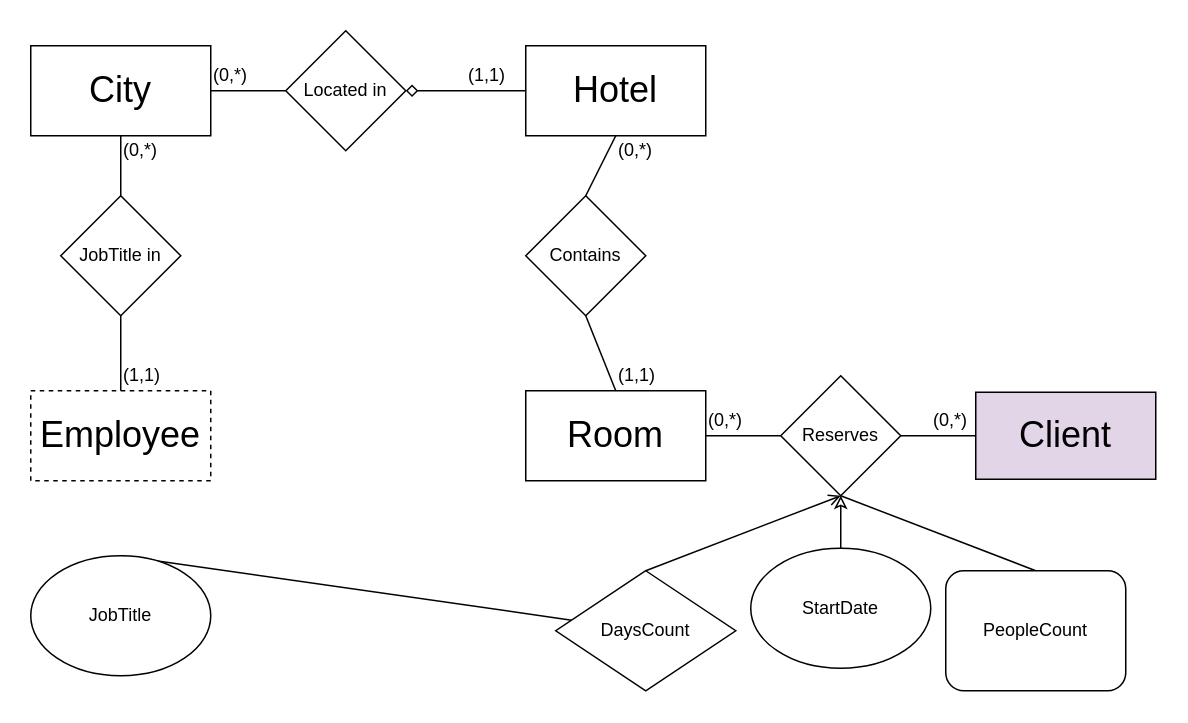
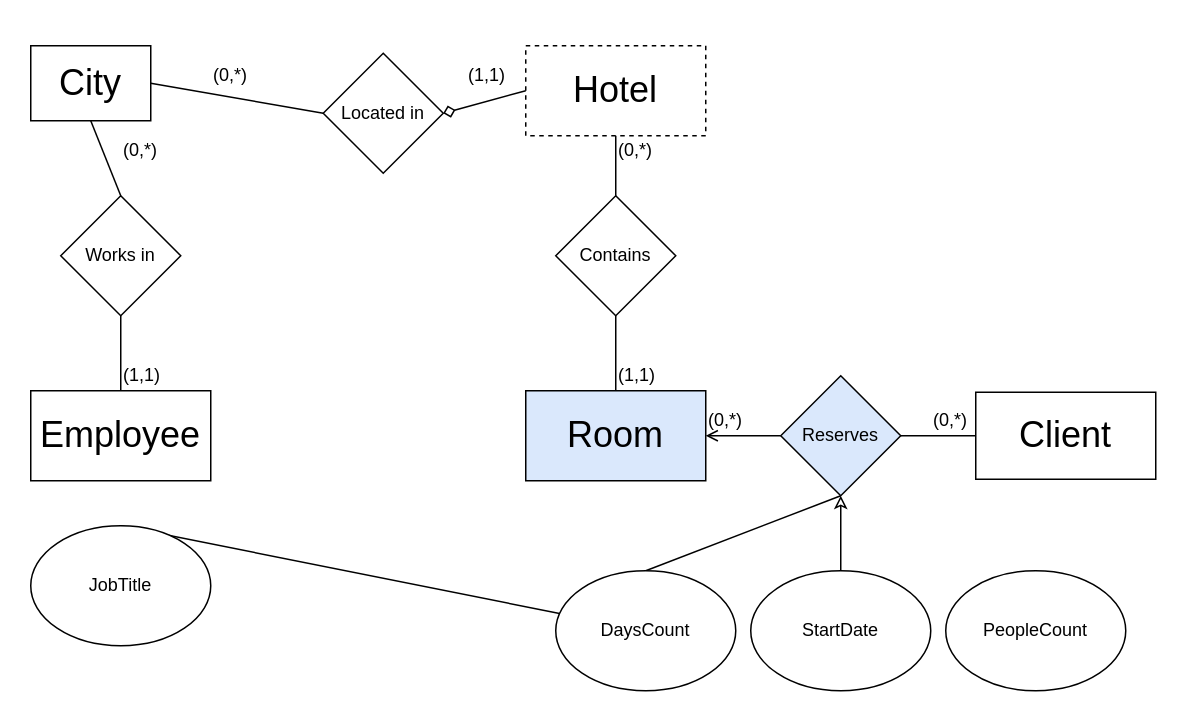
  <mxCell id="0" />
  <mxCell id="1" parent="0" />
- <mxCell id="2" value="&lt;font style=&quot;font-size: 24px&quot;&gt;Hotel&lt;br&gt;&lt;/font&gt;" style="rounded=0;whiteSpace=wrap;html=1;" parent="1" vertex="1"><mxGeometry x="350" y="30" width="120" height="60" as="geometry" /></mxCell>
- <mxCell id="3" value="&lt;font style=&quot;font-size: 24px&quot;&gt;Employee&lt;br&gt;&lt;/font&gt;" style="rounded=0;whiteSpace=wrap;html=1;dashed=1;" parent="1" vertex="1"><mxGeometry x="20" y="260" width="120" height="60" as="geometry" /></mxCell>
+ <mxCell id="2" value="&lt;font style=&quot;font-size: 24px&quot;&gt;Hotel&lt;br&gt;&lt;/font&gt;" style="rounded=0;whiteSpace=wrap;html=1;dashed=1;" parent="1" vertex="1"><mxGeometry x="350" y="30" width="120" height="60" as="geometry" /></mxCell>
+ <mxCell id="3" value="&lt;font style=&quot;font-size: 24px&quot;&gt;Employee&lt;br&gt;&lt;/font&gt;" style="rounded=0;whiteSpace=wrap;html=1;" parent="1" vertex="1"><mxGeometry x="20" y="260" width="120" height="60" as="geometry" /></mxCell>
  <mxCell id="4" style="edgeStyle=none;rounded=0;orthogonalLoop=1;jettySize=auto;html=1;exitX=0.5;exitY=0;exitDx=0;exitDy=0;endArrow=none;endFill=0;" parent="1" source="5" target="13" edge="1"><mxGeometry relative="1" as="geometry" /></mxCell>
- <mxCell id="5" value="JobTitle" style="ellipse;whiteSpace=wrap;html=1;" parent="1" vertex="1"><mxGeometry x="20" y="370" width="120" height="80" as="geometry" /></mxCell>
- <mxCell id="6" value="&lt;font style=&quot;font-size: 24px&quot;&gt;Room&lt;/font&gt;" style="rounded=0;whiteSpace=wrap;html=1;" parent="1" vertex="1"><mxGeometry x="350" y="260" width="120" height="60" as="geometry" /></mxCell>
- <mxCell id="7" value="&lt;font style=&quot;font-size: 24px&quot;&gt;Client&lt;br&gt;&lt;/font&gt;" style="rounded=0;whiteSpace=wrap;html=1;fillColor=#e1d5e7;" parent="1" vertex="1"><mxGeometry x="650" y="261" width="120" height="58" as="geometry" /></mxCell>
- <mxCell id="8" style="edgeStyle=none;rounded=0;orthogonalLoop=1;jettySize=auto;html=1;exitX=0.5;exitY=0;exitDx=0;exitDy=0;entryX=0.5;entryY=1;entryDx=0;entryDy=0;endArrow=none;endFill=0;" parent="1" source="9" target="25" edge="1"><mxGeometry relative="1" as="geometry" /></mxCell>
- <mxCell id="9" value="PeopleCount" style="whiteSpace=wrap;html=1;rounded=1;" parent="1" vertex="1"><mxGeometry x="630" y="380" width="120" height="80" as="geometry" /></mxCell>
+ <mxCell id="5" value="JobTitle" style="ellipse;whiteSpace=wrap;html=1;" parent="1" vertex="1"><mxGeometry x="20" y="350" width="120" height="80" as="geometry" /></mxCell>
+ <mxCell id="6" value="&lt;font style=&quot;font-size: 24px&quot;&gt;Room&lt;/font&gt;" style="rounded=0;whiteSpace=wrap;html=1;fillColor=#dae8fc;" parent="1" vertex="1"><mxGeometry x="350" y="260" width="120" height="60" as="geometry" /></mxCell>
+ <mxCell id="7" value="&lt;font style=&quot;font-size: 24px&quot;&gt;Client&lt;br&gt;&lt;/font&gt;" style="rounded=0;whiteSpace=wrap;html=1;" parent="1" vertex="1"><mxGeometry x="650" y="261" width="120" height="58" as="geometry" /></mxCell>
+ <mxCell id="9" value="PeopleCount" style="ellipse;whiteSpace=wrap;html=1;" parent="1" vertex="1"><mxGeometry x="630" y="380" width="120" height="80" as="geometry" /></mxCell>
  <mxCell id="10" style="edgeStyle=none;rounded=0;orthogonalLoop=1;jettySize=auto;html=1;exitX=0.5;exitY=0;exitDx=0;exitDy=0;entryX=0.5;entryY=1;entryDx=0;entryDy=0;endArrow=classic;endFill=0;" parent="1" source="11" target="25" edge="1"><mxGeometry relative="1" as="geometry" /></mxCell>
- <mxCell id="11" value="StartDate" style="ellipse;whiteSpace=wrap;html=1;" parent="1" vertex="1"><mxGeometry x="500" y="365" width="120" height="80" as="geometry" /></mxCell>
- <mxCell id="12" style="edgeStyle=none;rounded=0;orthogonalLoop=1;jettySize=auto;html=1;exitX=0.5;exitY=0;exitDx=0;exitDy=0;entryX=0.5;entryY=1;entryDx=0;entryDy=0;endArrow=open;endFill=0;" parent="1" source="13" target="25" edge="1"><mxGeometry relative="1" as="geometry" /></mxCell>
- <mxCell id="13" value="DaysCount&lt;br&gt;" style="rhombus;whiteSpace=wrap;html=1;" parent="1" vertex="1"><mxGeometry x="370" y="380" width="120" height="80" as="geometry" /></mxCell>
- <mxCell id="14" value="&lt;font style=&quot;font-size: 24px&quot;&gt;City&lt;br&gt;&lt;/font&gt;" style="rounded=0;whiteSpace=wrap;html=1;" parent="1" vertex="1"><mxGeometry x="20" y="30" width="120" height="60" as="geometry" /></mxCell>
- <mxCell id="15" value="Contains" style="rhombus;whiteSpace=wrap;html=1;" parent="1" vertex="1"><mxGeometry x="350" y="130" width="80" height="80" as="geometry" /></mxCell>
- <mxCell id="16" value="Located in" style="rhombus;whiteSpace=wrap;html=1;" parent="1" vertex="1"><mxGeometry x="190" y="20" width="80" height="80" as="geometry" /></mxCell>
+ <mxCell id="11" value="StartDate" style="ellipse;whiteSpace=wrap;html=1;" parent="1" vertex="1"><mxGeometry x="500" y="380" width="120" height="80" as="geometry" /></mxCell>
+ <mxCell id="12" style="edgeStyle=none;rounded=0;orthogonalLoop=1;jettySize=auto;html=1;exitX=0.5;exitY=0;exitDx=0;exitDy=0;entryX=0.5;entryY=1;entryDx=0;entryDy=0;endArrow=none;endFill=0;" parent="1" source="13" target="25" edge="1"><mxGeometry relative="1" as="geometry" /></mxCell>
+ <mxCell id="13" value="DaysCount&lt;br&gt;" style="ellipse;whiteSpace=wrap;html=1;" parent="1" vertex="1"><mxGeometry x="370" y="380" width="120" height="80" as="geometry" /></mxCell>
+ <mxCell id="14" value="&lt;font style=&quot;font-size: 24px&quot;&gt;City&lt;br&gt;&lt;/font&gt;" style="rounded=0;whiteSpace=wrap;html=1;" parent="1" vertex="1"><mxGeometry x="20" y="30" width="80" height="50" as="geometry" /></mxCell>
+ <mxCell id="15" value="Contains" style="rhombus;whiteSpace=wrap;html=1;" parent="1" vertex="1"><mxGeometry x="370" y="130" width="80" height="80" as="geometry" /></mxCell>
+ <mxCell id="16" value="Located in" style="rhombus;whiteSpace=wrap;html=1;" parent="1" vertex="1"><mxGeometry x="215" y="35" width="80" height="80" as="geometry" /></mxCell>
  <mxCell id="17" style="edgeStyle=none;rounded=0;orthogonalLoop=1;jettySize=auto;html=1;exitX=0;exitY=0.5;exitDx=0;exitDy=0;endArrow=diamond;endFill=0;entryX=1;entryY=0.5;entryDx=0;entryDy=0;" parent="1" source="2" target="16" edge="1"><mxGeometry relative="1" as="geometry"><mxPoint x="290" y="290" as="sourcePoint" /><mxPoint x="230" y="220" as="targetPoint" /></mxGeometry></mxCell>
  <mxCell id="18" style="edgeStyle=none;rounded=0;orthogonalLoop=1;jettySize=auto;html=1;exitX=0;exitY=0.5;exitDx=0;exitDy=0;entryX=1;entryY=0.5;entryDx=0;entryDy=0;endArrow=none;endFill=0;" parent="1" source="16" target="14" edge="1"><mxGeometry relative="1" as="geometry"><mxPoint x="320" y="170" as="sourcePoint" /><mxPoint x="210" y="155" as="targetPoint" /></mxGeometry></mxCell>
- <mxCell id="19" value="JobTitle in" style="rhombus;whiteSpace=wrap;html=1;" parent="1" vertex="1"><mxGeometry x="40" y="130" width="80" height="80" as="geometry" /></mxCell>
+ <mxCell id="19" value="Works in" style="rhombus;whiteSpace=wrap;html=1;" parent="1" vertex="1"><mxGeometry x="40" y="130" width="80" height="80" as="geometry" /></mxCell>
  <mxCell id="20" style="edgeStyle=none;rounded=0;orthogonalLoop=1;jettySize=auto;html=1;exitX=0.5;exitY=0;exitDx=0;exitDy=0;entryX=0.5;entryY=1;entryDx=0;entryDy=0;endArrow=none;endFill=0;" parent="1" source="19" target="14" edge="1"><mxGeometry relative="1" as="geometry"><mxPoint x="310" y="190" as="sourcePoint" /><mxPoint x="200" y="175" as="targetPoint" /></mxGeometry></mxCell>
  <mxCell id="21" style="edgeStyle=none;rounded=0;orthogonalLoop=1;jettySize=auto;html=1;exitX=0.5;exitY=0;exitDx=0;exitDy=0;entryX=0.5;entryY=1;entryDx=0;entryDy=0;endArrow=none;endFill=0;" parent="1" source="3" target="19" edge="1"><mxGeometry relative="1" as="geometry"><mxPoint x="220" y="160" as="sourcePoint" /><mxPoint x="220" y="110" as="targetPoint" /></mxGeometry></mxCell>
  <mxCell id="22" style="edgeStyle=none;rounded=0;orthogonalLoop=1;jettySize=auto;html=1;exitX=0.5;exitY=0;exitDx=0;exitDy=0;entryX=0.5;entryY=1;entryDx=0;entryDy=0;endArrow=none;endFill=0;" parent="1" source="6" target="15" edge="1"><mxGeometry relative="1" as="geometry"><mxPoint x="590" y="190" as="sourcePoint" /><mxPoint x="480" y="175" as="targetPoint" /></mxGeometry></mxCell>
  <mxCell id="23" style="edgeStyle=none;rounded=0;orthogonalLoop=1;jettySize=auto;html=1;exitX=0.5;exitY=1;exitDx=0;exitDy=0;entryX=0.5;entryY=0;entryDx=0;entryDy=0;endArrow=none;endFill=0;" parent="1" source="2" target="15" edge="1"><mxGeometry relative="1" as="geometry"><mxPoint x="570" y="170" as="sourcePoint" /><mxPoint x="460" y="155" as="targetPoint" /></mxGeometry></mxCell>
  <mxCell id="24" style="rounded=0;orthogonalLoop=1;jettySize=auto;html=1;exitX=1;exitY=0.5;exitDx=0;exitDy=0;entryX=0;entryY=0.5;entryDx=0;entryDy=0;endArrow=none;endFill=0;" parent="1" source="25" target="7" edge="1"><mxGeometry relative="1" as="geometry" /></mxCell>
- <mxCell id="25" value="Reserves" style="rhombus;whiteSpace=wrap;html=1;" parent="1" vertex="1"><mxGeometry x="520" y="250" width="80" height="80" as="geometry" /></mxCell>
- <mxCell id="26" style="edgeStyle=none;rounded=0;orthogonalLoop=1;jettySize=auto;html=1;exitX=0;exitY=0.5;exitDx=0;exitDy=0;entryX=1;entryY=0.5;entryDx=0;entryDy=0;endArrow=none;endFill=0;" parent="1" source="25" target="6" edge="1"><mxGeometry relative="1" as="geometry"><mxPoint x="540" y="290" as="sourcePoint" /><mxPoint x="260" y="210" as="targetPoint" /></mxGeometry></mxCell>
+ <mxCell id="25" value="Reserves" style="rhombus;whiteSpace=wrap;html=1;fillColor=#dae8fc;" parent="1" vertex="1"><mxGeometry x="520" y="250" width="80" height="80" as="geometry" /></mxCell>
+ <mxCell id="26" style="edgeStyle=none;rounded=0;orthogonalLoop=1;jettySize=auto;html=1;exitX=0;exitY=0.5;exitDx=0;exitDy=0;entryX=1;entryY=0.5;entryDx=0;entryDy=0;endArrow=open;endFill=0;" parent="1" source="25" target="6" edge="1"><mxGeometry relative="1" as="geometry"><mxPoint x="540" y="290" as="sourcePoint" /><mxPoint x="260" y="210" as="targetPoint" /></mxGeometry></mxCell>
  <mxCell id="27" value="(1,1)" style="text;html=1;resizable=0;points=[];autosize=1;align=left;verticalAlign=top;spacingTop=-4;" parent="1" vertex="1"><mxGeometry x="410" y="240" width="40" height="20" as="geometry" /></mxCell>
  <mxCell id="28" value="(0,*)" style="text;html=1;resizable=0;points=[];autosize=1;align=left;verticalAlign=top;spacingTop=-4;" parent="1" vertex="1"><mxGeometry x="410" y="90" width="40" height="20" as="geometry" /></mxCell>
  <mxCell id="29" value="(0,*)" style="text;html=1;resizable=0;points=[];autosize=1;align=left;verticalAlign=top;spacingTop=-4;" parent="1" vertex="1"><mxGeometry x="470" y="270" width="40" height="20" as="geometry" /></mxCell>
  <mxCell id="30" value="(0,*)" style="text;html=1;resizable=0;points=[];autosize=1;align=left;verticalAlign=top;spacingTop=-4;" parent="1" vertex="1"><mxGeometry x="620" y="270" width="40" height="20" as="geometry" /></mxCell>
  <mxCell id="31" value="(0,*)" style="text;html=1;resizable=0;points=[];autosize=1;align=left;verticalAlign=top;spacingTop=-4;" parent="1" vertex="1"><mxGeometry x="80" y="90" width="40" height="20" as="geometry" /></mxCell>
  <mxCell id="32" value="(1,1)" style="text;html=1;resizable=0;points=[];autosize=1;align=left;verticalAlign=top;spacingTop=-4;" parent="1" vertex="1"><mxGeometry x="80" y="240" width="40" height="20" as="geometry" /></mxCell>
  <mxCell id="33" value="(1,1)" style="text;html=1;resizable=0;points=[];autosize=1;align=left;verticalAlign=top;spacingTop=-4;" parent="1" vertex="1"><mxGeometry x="310" y="40" width="40" height="20" as="geometry" /></mxCell>
  <mxCell id="34" value="(0,*)" style="text;html=1;resizable=0;points=[];autosize=1;align=left;verticalAlign=top;spacingTop=-4;" parent="1" vertex="1"><mxGeometry x="140" y="40" width="40" height="20" as="geometry" /></mxCell>
